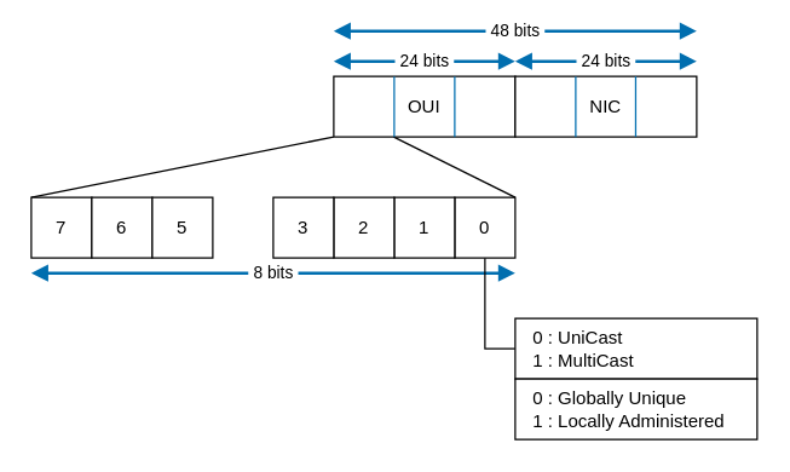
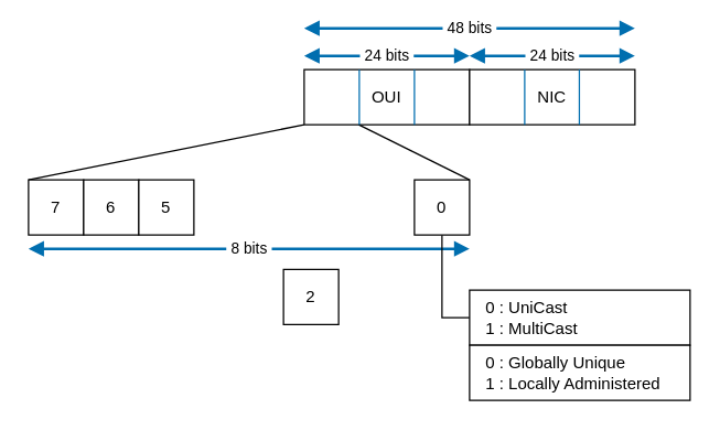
  <mxCell id="0" />
  <mxCell id="1" parent="0" />
  <mxCell id="2" value="&amp;nbsp;8 bits&amp;nbsp;" style="endArrow=block;startArrow=block;html=1;rounded=0;startFill=1;endFill=1;strokeWidth=2;fillColor=#1ba1e2;strokeColor=#006EAF;shadow=0;" edge="1" parent="1"><mxGeometry width="50" height="50" relative="1" as="geometry"><mxPoint x="20" y="180" as="sourcePoint" /><mxPoint x="340" y="180" as="targetPoint" /></mxGeometry></mxCell>
  <mxCell id="3" value="" style="rounded=0;orthogonalLoop=1;jettySize=auto;html=1;entryX=0;entryY=0;entryDx=0;entryDy=0;exitX=0;exitY=1;exitDx=0;exitDy=0;endArrow=none;endFill=0;" edge="1" parent="1" source="4" target="8"><mxGeometry relative="1" as="geometry" /></mxCell>
  <mxCell id="4" value="OUI" style="rounded=0;whiteSpace=wrap;html=1;points=[[0,0,0,0,0],[0,0.25,0,0,0],[0,0.5,0,0,0],[0,0.75,0,0,0],[0,1,0,0,0],[0.33,0,0,0,0],[0.33,1,0,0,0],[0.5,0,0,0,0],[0.5,1,0,0,0],[0.66,0,0,0,0],[0.66,1,0,0,0],[1,0,0,0,0],[1,0.25,0,0,0],[1,0.5,0,0,0],[1,0.75,0,0,0],[1,1,0,0,0]];" vertex="1" parent="1"><mxGeometry x="220" y="50" width="120" height="40" as="geometry" /></mxCell>
  <mxCell id="5" value="NIC" style="rounded=0;whiteSpace=wrap;html=1;" vertex="1" parent="1"><mxGeometry x="340" y="50" width="120" height="40" as="geometry" /></mxCell>
  <mxCell id="6" value="&amp;nbsp;24 bits&amp;nbsp;" style="endArrow=block;startArrow=block;html=1;rounded=0;startFill=1;endFill=1;strokeWidth=2;fillColor=#1ba1e2;strokeColor=#006EAF;" edge="1" parent="1"><mxGeometry width="50" height="50" relative="1" as="geometry"><mxPoint x="220" y="40" as="sourcePoint" /><mxPoint x="340" y="40" as="targetPoint" /></mxGeometry></mxCell>
  <mxCell id="7" value="&amp;nbsp;24 bits&amp;nbsp;" style="endArrow=block;startArrow=block;html=1;rounded=0;startFill=1;endFill=1;strokeWidth=2;fillColor=#1ba1e2;strokeColor=#006EAF;" edge="1" parent="1"><mxGeometry width="50" height="50" relative="1" as="geometry"><mxPoint x="340" y="40" as="sourcePoint" /><mxPoint x="460" y="40" as="targetPoint" /></mxGeometry></mxCell>
  <mxCell id="8" value="7" style="whiteSpace=wrap;html=1;rounded=0;" vertex="1" parent="1"><mxGeometry x="20" y="130" width="40" height="40" as="geometry" /></mxCell>
  <mxCell id="9" value="6" style="whiteSpace=wrap;html=1;rounded=0;" vertex="1" parent="1"><mxGeometry x="60" y="130" width="40" height="40" as="geometry" /></mxCell>
  <mxCell id="10" value="5" style="whiteSpace=wrap;html=1;rounded=0;" vertex="1" parent="1"><mxGeometry x="100" y="130" width="40" height="40" as="geometry" /></mxCell>
  <mxCell id="11" style="edgeStyle=orthogonalEdgeStyle;rounded=0;orthogonalLoop=1;jettySize=auto;html=1;endArrow=none;endFill=0;" edge="1" parent="1" source="12" target="17"><mxGeometry relative="1" as="geometry"><Array as="points"><mxPoint x="320" y="230" /></Array></mxGeometry></mxCell>
  <mxCell id="12" value="0" style="whiteSpace=wrap;html=1;rounded=0;" vertex="1" parent="1"><mxGeometry x="300" y="130" width="40" height="40" as="geometry" /></mxCell>
- <mxCell id="13" value="1" style="whiteSpace=wrap;html=1;rounded=0;" vertex="1" parent="1"><mxGeometry x="260" y="130" width="40" height="40" as="geometry" /></mxCell>
- <mxCell id="14" value="2" style="whiteSpace=wrap;html=1;rounded=0;" vertex="1" parent="1"><mxGeometry x="220" y="130" width="40" height="40" as="geometry" /></mxCell>
- <mxCell id="15" value="3" style="whiteSpace=wrap;html=1;rounded=0;" vertex="1" parent="1"><mxGeometry x="180" y="130" width="40" height="40" as="geometry" /></mxCell>
+ <mxCell id="14" value="2" style="whiteSpace=wrap;html=1;rounded=0;" vertex="1" parent="1"><mxGeometry x="205" y="195" width="40" height="40" as="geometry" /></mxCell>
  <mxCell id="16" value="" style="endArrow=none;html=1;rounded=0;entryX=1;entryY=0;entryDx=0;entryDy=0;endFill=0;endSize=6;exitX=0.33;exitY=1;exitDx=0;exitDy=0;exitPerimeter=0;" edge="1" parent="1" source="4" target="12"><mxGeometry width="50" height="50" relative="1" as="geometry"><mxPoint x="260" y="100" as="sourcePoint" /><mxPoint x="270" y="130" as="targetPoint" /></mxGeometry></mxCell>
  <mxCell id="17" value="0 : UniCast&lt;br&gt;1 : MultiCast" style="rounded=0;whiteSpace=wrap;html=1;align=left;spacing=12;" vertex="1" parent="1"><mxGeometry x="340" y="210" width="160" height="40" as="geometry" /></mxCell>
  <mxCell id="18" value="0 : Globally Unique&lt;br&gt;1 : Locally Administered" style="rounded=0;whiteSpace=wrap;html=1;align=left;spacing=12;" vertex="1" parent="1"><mxGeometry x="340" y="250" width="160" height="40" as="geometry" /></mxCell>
  <mxCell id="19" value="" style="endArrow=none;html=1;rounded=0;fillColor=#1ba1e2;strokeColor=#006EAF;" edge="1" parent="1"><mxGeometry width="50" height="50" relative="1" as="geometry"><mxPoint x="260" y="90" as="sourcePoint" /><mxPoint x="260" y="50" as="targetPoint" /></mxGeometry></mxCell>
  <mxCell id="20" value="" style="endArrow=none;html=1;rounded=0;fillColor=#1ba1e2;strokeColor=#006EAF;" edge="1" parent="1"><mxGeometry width="50" height="50" relative="1" as="geometry"><mxPoint x="300" y="90" as="sourcePoint" /><mxPoint x="300" y="50" as="targetPoint" /></mxGeometry></mxCell>
  <mxCell id="21" value="" style="endArrow=none;html=1;rounded=0;fillColor=#1ba1e2;strokeColor=#006EAF;" edge="1" parent="1"><mxGeometry width="50" height="50" relative="1" as="geometry"><mxPoint x="380" y="90" as="sourcePoint" /><mxPoint x="380" y="50" as="targetPoint" /></mxGeometry></mxCell>
  <mxCell id="22" value="" style="endArrow=none;html=1;rounded=0;fillColor=#1ba1e2;strokeColor=#006EAF;" edge="1" parent="1"><mxGeometry width="50" height="50" relative="1" as="geometry"><mxPoint x="419.66" y="90" as="sourcePoint" /><mxPoint x="419.66" y="50" as="targetPoint" /></mxGeometry></mxCell>
  <mxCell id="23" value="&amp;nbsp;48 bits&amp;nbsp;" style="endArrow=block;startArrow=block;html=1;rounded=0;startFill=1;endFill=1;strokeWidth=2;fillColor=#1ba1e2;strokeColor=#006EAF;" edge="1" parent="1"><mxGeometry width="50" height="50" relative="1" as="geometry"><mxPoint x="220" y="20" as="sourcePoint" /><mxPoint x="460" y="20" as="targetPoint" /></mxGeometry></mxCell>
